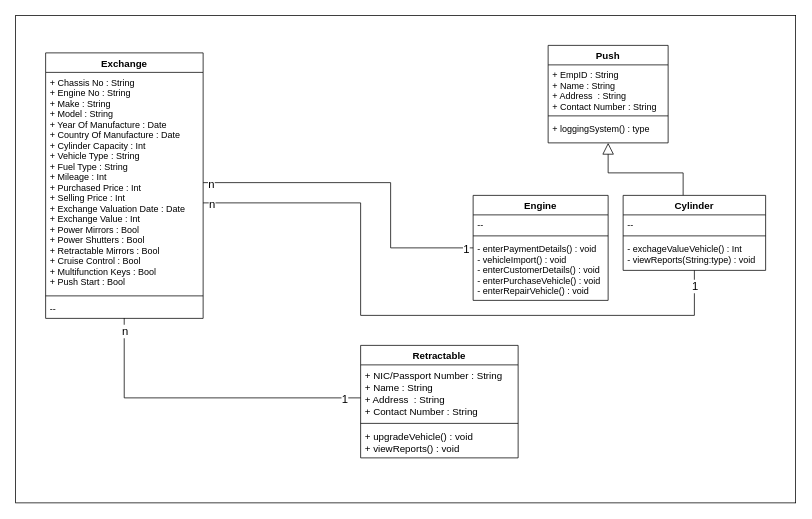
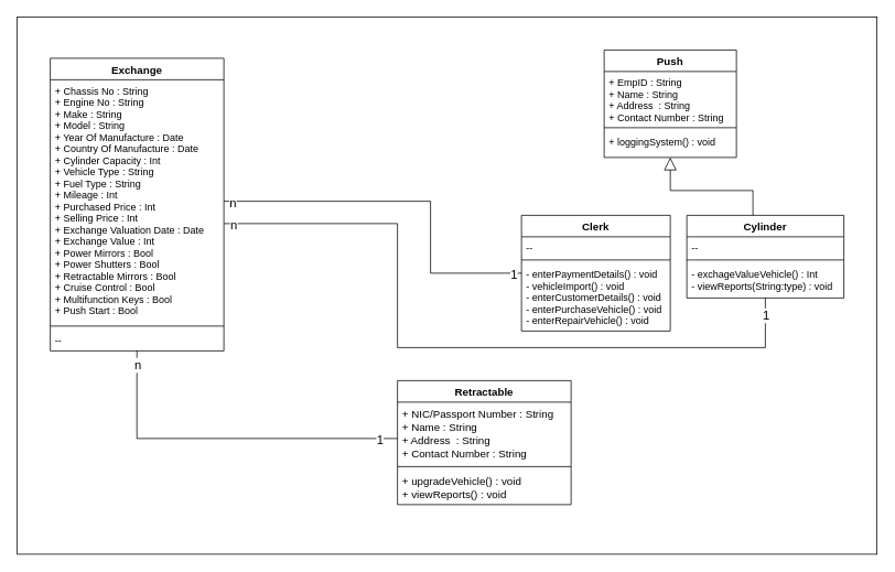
  <mxCell id="0" />
  <mxCell id="1" parent="0" />
  <mxCell id="2" value="" style="group" vertex="1" connectable="0" parent="1"><mxGeometry x="20" y="20" width="1040" height="650" as="geometry" /></mxCell>
  <mxCell id="3" value="" style="html=1;fontSize=15;" vertex="1" parent="2"><mxGeometry width="1040" height="650" as="geometry" /></mxCell>
  <mxCell id="4" style="edgeStyle=orthogonalEdgeStyle;rounded=0;orthogonalLoop=1;jettySize=auto;html=1;startArrow=none;startFill=0;endArrow=block;endFill=0;endSize=13;" edge="1" parent="2" source="20"><mxGeometry relative="1" as="geometry"><mxPoint x="790" y="170" as="targetPoint" /><Array as="points"><mxPoint x="890" y="210" /><mxPoint x="790" y="210" /></Array></mxGeometry></mxCell>
  <mxCell id="5" value="Exchange" style="swimlane;fontStyle=1;align=center;verticalAlign=top;childLayout=stackLayout;horizontal=1;startSize=26;horizontalStack=0;resizeParent=1;resizeParentMax=0;resizeLast=0;collapsible=1;marginBottom=0;fontSize=13;" vertex="1" parent="2"><mxGeometry x="40" y="50" width="210" height="354" as="geometry" /></mxCell>
  <mxCell id="6" value="+ Chassis No : String&#10;+ Engine No : String&#10;+ Make : String&#10;+ Model : String&#10;+ Year Of Manufacture : Date&#10;+ Country Of Manufacture : Date&#10;+ Cylinder Capacity : Int&#10;+ Vehicle Type : String&#10;+ Fuel Type : String&#10;+ Mileage : Int&#10;+ Purchased Price : Int&#10;+ Selling Price : Int&#10;+ Exchange Valuation Date : Date&#10;+ Exchange Value : Int&#10;+ Power Mirrors : Bool&#10;+ Power Shutters : Bool&#10;+ Retractable Mirrors : Bool&#10;+ Cruise Control : Bool&#10;+ Multifunction Keys : Bool&#10;+ Push Start : Bool" style="text;strokeColor=none;fillColor=none;align=left;verticalAlign=top;spacingLeft=4;spacingRight=4;overflow=hidden;rotatable=0;points=[[0,0.5],[1,0.5]];portConstraint=eastwest;imageHeight=50;" vertex="1" parent="5"><mxGeometry y="26" width="210" height="294" as="geometry" /></mxCell>
  <mxCell id="7" value="" style="line;strokeWidth=1;fillColor=none;align=left;verticalAlign=middle;spacingTop=-1;spacingLeft=3;spacingRight=3;rotatable=0;labelPosition=right;points=[];portConstraint=eastwest;" vertex="1" parent="5"><mxGeometry y="320" width="210" height="8" as="geometry" /></mxCell>
  <mxCell id="8" value="--" style="text;strokeColor=none;fillColor=none;align=left;verticalAlign=top;spacingLeft=4;spacingRight=4;overflow=hidden;rotatable=0;points=[[0,0.5],[1,0.5]];portConstraint=eastwest;" vertex="1" parent="5"><mxGeometry y="328" width="210" height="26" as="geometry" /></mxCell>
  <mxCell id="9" value="Push" style="swimlane;fontStyle=1;align=center;verticalAlign=top;childLayout=stackLayout;horizontal=1;startSize=26;horizontalStack=0;resizeParent=1;resizeParentMax=0;resizeLast=0;collapsible=1;marginBottom=0;fontSize=13;" vertex="1" parent="2"><mxGeometry x="710" y="40" width="160" height="130" as="geometry" /></mxCell>
  <mxCell id="10" value="+ EmpID : String&#10;+ Name : String&#10;+ Address  : String&#10;+ Contact Number : String" style="text;strokeColor=none;fillColor=none;align=left;verticalAlign=top;spacingLeft=4;spacingRight=4;overflow=hidden;rotatable=0;points=[[0,0.5],[1,0.5]];portConstraint=eastwest;" vertex="1" parent="9"><mxGeometry y="26" width="160" height="64" as="geometry" /></mxCell>
  <mxCell id="11" value="" style="line;strokeWidth=1;fillColor=none;align=left;verticalAlign=middle;spacingTop=-1;spacingLeft=3;spacingRight=3;rotatable=0;labelPosition=right;points=[];portConstraint=eastwest;" vertex="1" parent="9"><mxGeometry y="90" width="160" height="8" as="geometry" /></mxCell>
- <mxCell id="12" value="+ loggingSystem() : type" style="text;strokeColor=none;fillColor=none;align=left;verticalAlign=top;spacingLeft=4;spacingRight=4;overflow=hidden;rotatable=0;points=[[0,0.5],[1,0.5]];portConstraint=eastwest;" vertex="1" parent="9"><mxGeometry y="98" width="160" height="32" as="geometry" /></mxCell>
- <mxCell id="13" value="Engine" style="swimlane;fontStyle=1;align=center;verticalAlign=top;childLayout=stackLayout;horizontal=1;startSize=26;horizontalStack=0;resizeParent=1;resizeParentMax=0;resizeLast=0;collapsible=1;marginBottom=0;fontSize=13;" vertex="1" parent="2"><mxGeometry x="610" y="240" width="180" height="140" as="geometry" /></mxCell>
+ <mxCell id="12" value="+ loggingSystem() : void" style="text;strokeColor=none;fillColor=none;align=left;verticalAlign=top;spacingLeft=4;spacingRight=4;overflow=hidden;rotatable=0;points=[[0,0.5],[1,0.5]];portConstraint=eastwest;" vertex="1" parent="9"><mxGeometry y="98" width="160" height="32" as="geometry" /></mxCell>
+ <mxCell id="13" value="Clerk" style="swimlane;fontStyle=1;align=center;verticalAlign=top;childLayout=stackLayout;horizontal=1;startSize=26;horizontalStack=0;resizeParent=1;resizeParentMax=0;resizeLast=0;collapsible=1;marginBottom=0;fontSize=13;" vertex="1" parent="2"><mxGeometry x="610" y="240" width="180" height="140" as="geometry" /></mxCell>
  <mxCell id="14" value="--" style="text;strokeColor=none;fillColor=none;align=left;verticalAlign=top;spacingLeft=4;spacingRight=4;overflow=hidden;rotatable=0;points=[[0,0.5],[1,0.5]];portConstraint=eastwest;" vertex="1" parent="13"><mxGeometry y="26" width="180" height="24" as="geometry" /></mxCell>
  <mxCell id="15" value="" style="line;strokeWidth=1;fillColor=none;align=left;verticalAlign=middle;spacingTop=-1;spacingLeft=3;spacingRight=3;rotatable=0;labelPosition=right;points=[];portConstraint=eastwest;" vertex="1" parent="13"><mxGeometry y="50" width="180" height="8" as="geometry" /></mxCell>
  <mxCell id="16" value="- enterPaymentDetails() : void&#10;- vehicleImport() : void&#10;- enterCustomerDetails() : void&#10;- enterPurchaseVehicle() : void&#10;- enterRepairVehicle() : void" style="text;strokeColor=none;fillColor=none;align=left;verticalAlign=top;spacingLeft=4;spacingRight=4;overflow=hidden;rotatable=0;points=[[0,0.5],[1,0.5]];portConstraint=eastwest;" vertex="1" parent="13"><mxGeometry y="58" width="180" height="82" as="geometry" /></mxCell>
  <mxCell id="17" style="edgeStyle=orthogonalEdgeStyle;rounded=0;orthogonalLoop=1;jettySize=auto;html=1;startArrow=none;startFill=0;endArrow=none;endFill=0;endSize=13;fontSize=15;" edge="1" parent="2" source="6" target="13"><mxGeometry relative="1" as="geometry"><Array as="points"><mxPoint x="500" y="223" /><mxPoint x="500" y="310" /></Array></mxGeometry></mxCell>
  <mxCell id="18" value="n" style="edgeLabel;html=1;align=center;verticalAlign=middle;resizable=0;points=[];fontSize=15;" vertex="1" connectable="0" parent="17"><mxGeometry x="-0.983" y="1" relative="1" as="geometry"><mxPoint x="6.13" y="1" as="offset" /></mxGeometry></mxCell>
  <mxCell id="19" value="1" style="edgeLabel;html=1;align=center;verticalAlign=middle;resizable=0;points=[];fontSize=15;" vertex="1" connectable="0" parent="17"><mxGeometry x="0.972" relative="1" as="geometry"><mxPoint x="-3.7" as="offset" /></mxGeometry></mxCell>
  <mxCell id="20" value="Cylinder" style="swimlane;fontStyle=1;align=center;verticalAlign=top;childLayout=stackLayout;horizontal=1;startSize=26;horizontalStack=0;resizeParent=1;resizeParentMax=0;resizeLast=0;collapsible=1;marginBottom=0;fontSize=13;" vertex="1" parent="2"><mxGeometry x="810" y="240" width="190" height="100" as="geometry" /></mxCell>
  <mxCell id="21" value="--" style="text;strokeColor=none;fillColor=none;align=left;verticalAlign=top;spacingLeft=4;spacingRight=4;overflow=hidden;rotatable=0;points=[[0,0.5],[1,0.5]];portConstraint=eastwest;" vertex="1" parent="20"><mxGeometry y="26" width="190" height="24" as="geometry" /></mxCell>
  <mxCell id="22" value="" style="line;strokeWidth=1;fillColor=none;align=left;verticalAlign=middle;spacingTop=-1;spacingLeft=3;spacingRight=3;rotatable=0;labelPosition=right;points=[];portConstraint=eastwest;" vertex="1" parent="20"><mxGeometry y="50" width="190" height="8" as="geometry" /></mxCell>
  <mxCell id="23" value="- exchageValueVehicle() : Int&#10;- viewReports(String:type) : void" style="text;strokeColor=none;fillColor=none;align=left;verticalAlign=top;spacingLeft=4;spacingRight=4;overflow=hidden;rotatable=0;points=[[0,0.5],[1,0.5]];portConstraint=eastwest;" vertex="1" parent="20"><mxGeometry y="58" width="190" height="42" as="geometry" /></mxCell>
  <mxCell id="24" style="edgeStyle=orthogonalEdgeStyle;rounded=0;orthogonalLoop=1;jettySize=auto;html=1;startArrow=none;startFill=0;endArrow=none;endFill=0;endSize=13;fontSize=15;" edge="1" parent="2" source="6" target="20"><mxGeometry relative="1" as="geometry"><Array as="points"><mxPoint x="460" y="250" /><mxPoint x="460" y="400" /><mxPoint x="905" y="400" /></Array></mxGeometry></mxCell>
  <mxCell id="25" value="1" style="edgeLabel;html=1;align=center;verticalAlign=middle;resizable=0;points=[];fontSize=15;" vertex="1" connectable="0" parent="24"><mxGeometry x="0.979" relative="1" as="geometry"><mxPoint y="11" as="offset" /></mxGeometry></mxCell>
  <mxCell id="26" value="n" style="edgeLabel;html=1;align=center;verticalAlign=middle;resizable=0;points=[];fontSize=15;" vertex="1" connectable="0" parent="24"><mxGeometry x="-0.974" relative="1" as="geometry"><mxPoint as="offset" /></mxGeometry></mxCell>
  <mxCell id="27" value="Retractable" style="swimlane;fontStyle=1;align=center;verticalAlign=top;childLayout=stackLayout;horizontal=1;startSize=26;horizontalStack=0;resizeParent=1;resizeParentMax=0;resizeLast=0;collapsible=1;marginBottom=0;fontSize=13;" vertex="1" parent="2"><mxGeometry x="460" y="440" width="210" height="150" as="geometry" /></mxCell>
  <mxCell id="28" value="+ NIC/Passport Number : String&#10;+ Name : String&#10;+ Address  : String&#10;+ Contact Number : String" style="text;strokeColor=none;fillColor=none;align=left;verticalAlign=top;spacingLeft=4;spacingRight=4;overflow=hidden;rotatable=0;points=[[0,0.5],[1,0.5]];portConstraint=eastwest;fontSize=13;" vertex="1" parent="27"><mxGeometry y="26" width="210" height="74" as="geometry" /></mxCell>
  <mxCell id="29" value="" style="line;strokeWidth=1;fillColor=none;align=left;verticalAlign=middle;spacingTop=-1;spacingLeft=3;spacingRight=3;rotatable=0;labelPosition=right;points=[];portConstraint=eastwest;" vertex="1" parent="27"><mxGeometry y="100" width="210" height="8" as="geometry" /></mxCell>
  <mxCell id="30" value="+ upgradeVehicle() : void&#10;+ viewReports() : void" style="text;strokeColor=none;fillColor=none;align=left;verticalAlign=top;spacingLeft=4;spacingRight=4;overflow=hidden;rotatable=0;points=[[0,0.5],[1,0.5]];portConstraint=eastwest;fontSize=13;" vertex="1" parent="27"><mxGeometry y="108" width="210" height="42" as="geometry" /></mxCell>
  <mxCell id="31" style="edgeStyle=orthogonalEdgeStyle;rounded=0;orthogonalLoop=1;jettySize=auto;html=1;startArrow=none;startFill=0;endArrow=none;endFill=0;endSize=13;fontSize=15;exitX=0.499;exitY=0.986;exitDx=0;exitDy=0;exitPerimeter=0;" edge="1" parent="2" source="8" target="27"><mxGeometry relative="1" as="geometry"><Array as="points"><mxPoint x="145" y="510" /></Array></mxGeometry></mxCell>
  <mxCell id="32" value="n" style="edgeLabel;html=1;align=center;verticalAlign=middle;resizable=0;points=[];fontSize=15;" vertex="1" connectable="0" parent="31"><mxGeometry x="-0.967" relative="1" as="geometry"><mxPoint x="0.21" y="9.37" as="offset" /></mxGeometry></mxCell>
  <mxCell id="33" value="1" style="edgeLabel;html=1;align=center;verticalAlign=middle;resizable=0;points=[];fontSize=15;" vertex="1" connectable="0" parent="31"><mxGeometry x="0.898" relative="1" as="geometry"><mxPoint as="offset" /></mxGeometry></mxCell>
